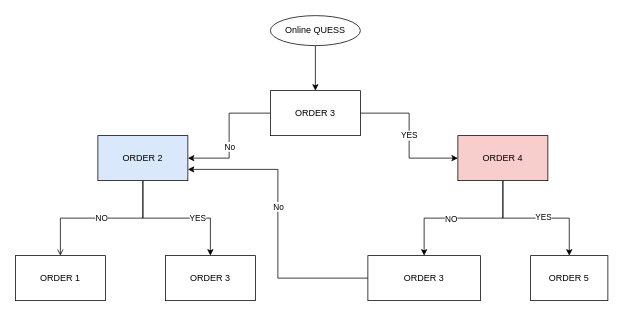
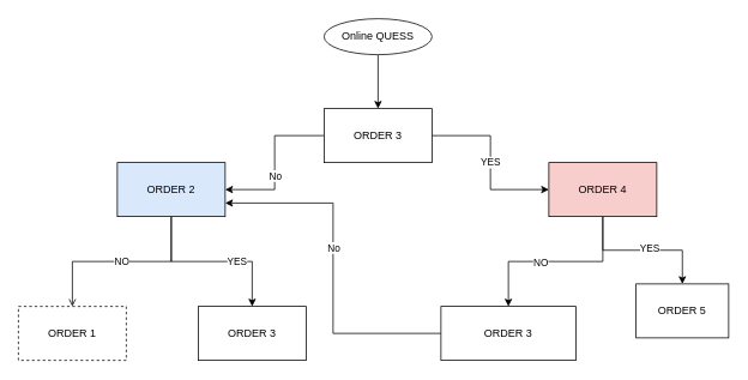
  <mxCell id="0" />
  <mxCell id="1" parent="0" />
  <mxCell id="2" value="NO" style="edgeStyle=orthogonalEdgeStyle;rounded=0;orthogonalLoop=1;jettySize=auto;html=1;exitX=0.5;exitY=1;exitDx=0;exitDy=0;endArrow=open;" parent="1" source="5" target="15" edge="1"><mxGeometry relative="1" as="geometry" /></mxCell>
  <mxCell id="3" style="edgeStyle=orthogonalEdgeStyle;rounded=0;orthogonalLoop=1;jettySize=auto;html=1;" parent="1" source="5" target="22" edge="1"><mxGeometry relative="1" as="geometry" /></mxCell>
  <mxCell id="4" value="YES" style="edgeLabel;html=1;align=center;verticalAlign=middle;resizable=0;points=[];" parent="3" vertex="1" connectable="0"><mxGeometry x="0.286" y="1" relative="1" as="geometry"><mxPoint as="offset" /></mxGeometry></mxCell>
  <mxCell id="5" value="ORDER 2" style="rounded=0;whiteSpace=wrap;html=1;fillColor=#dae8fc;" parent="1" vertex="1"><mxGeometry x="130" y="180" width="120" height="60" as="geometry" /></mxCell>
  <mxCell id="6" value="YES" style="edgeStyle=orthogonalEdgeStyle;rounded=0;orthogonalLoop=1;jettySize=auto;html=1;entryX=0;entryY=0.5;entryDx=0;entryDy=0;" parent="1" source="9" target="14" edge="1"><mxGeometry relative="1" as="geometry" /></mxCell>
  <mxCell id="7" style="edgeStyle=orthogonalEdgeStyle;rounded=0;orthogonalLoop=1;jettySize=auto;html=1;entryX=1;entryY=0.5;entryDx=0;entryDy=0;" edge="1" parent="1" source="9" target="5"><mxGeometry relative="1" as="geometry" /></mxCell>
  <mxCell id="8" value="No" style="edgeLabel;html=1;align=center;verticalAlign=middle;resizable=0;points=[];" vertex="1" connectable="0" parent="7"><mxGeometry x="0.165" relative="1" as="geometry"><mxPoint as="offset" /></mxGeometry></mxCell>
  <mxCell id="9" value="&lt;meta charset=&quot;utf-8&quot;&gt;&lt;span style=&quot;color: rgb(0, 0, 0); font-family: Helvetica; font-size: 12px; font-style: normal; font-variant-ligatures: normal; font-variant-caps: normal; font-weight: 400; letter-spacing: normal; orphans: 2; text-align: center; text-indent: 0px; text-transform: none; widows: 2; word-spacing: 0px; -webkit-text-stroke-width: 0px; background-color: rgb(251, 251, 251); text-decoration-thickness: initial; text-decoration-style: initial; text-decoration-color: initial; float: none; display: inline !important;&quot;&gt;ORDER 3&lt;/span&gt;" style="whiteSpace=wrap;html=1;" parent="1" vertex="1"><mxGeometry x="360" y="120" width="120" height="60" as="geometry" /></mxCell>
  <mxCell id="10" style="edgeStyle=orthogonalEdgeStyle;rounded=0;orthogonalLoop=1;jettySize=auto;html=1;" parent="1" source="14" target="16" edge="1"><mxGeometry relative="1" as="geometry" /></mxCell>
  <mxCell id="11" value="YES" style="edgeLabel;html=1;align=center;verticalAlign=middle;resizable=0;points=[];" parent="10" vertex="1" connectable="0"><mxGeometry x="0.094" y="2" relative="1" as="geometry"><mxPoint as="offset" /></mxGeometry></mxCell>
  <mxCell id="12" style="edgeStyle=orthogonalEdgeStyle;rounded=0;orthogonalLoop=1;jettySize=auto;html=1;" parent="1" source="14" target="21" edge="1"><mxGeometry relative="1" as="geometry" /></mxCell>
  <mxCell id="13" value="NO" style="edgeLabel;html=1;align=center;verticalAlign=middle;resizable=0;points=[];" parent="12" vertex="1" connectable="0"><mxGeometry x="0.17" relative="1" as="geometry"><mxPoint as="offset" /></mxGeometry></mxCell>
  <mxCell id="14" value="ORDER 4" style="rounded=0;whiteSpace=wrap;html=1;fillColor=#f8cecc;" parent="1" vertex="1"><mxGeometry x="610" y="180" width="120" height="60" as="geometry" /></mxCell>
- <mxCell id="15" value="ORDER 1" style="rounded=0;whiteSpace=wrap;html=1;" parent="1" vertex="1"><mxGeometry x="20" y="340" width="120" height="60" as="geometry" /></mxCell>
- <mxCell id="16" value="ORDER 5" style="rounded=0;whiteSpace=wrap;html=1;" parent="1" vertex="1"><mxGeometry x="707" y="340" width="103" height="60" as="geometry" /></mxCell>
+ <mxCell id="15" value="ORDER 1" style="rounded=0;whiteSpace=wrap;html=1;dashed=1;" parent="1" vertex="1"><mxGeometry x="20" y="340" width="120" height="60" as="geometry" /></mxCell>
+ <mxCell id="16" value="ORDER 5" style="rounded=0;whiteSpace=wrap;html=1;" parent="1" vertex="1"><mxGeometry x="707" y="315" width="103" height="60" as="geometry" /></mxCell>
  <mxCell id="17" style="edgeStyle=orthogonalEdgeStyle;rounded=0;orthogonalLoop=1;jettySize=auto;html=1;entryX=0.5;entryY=0;entryDx=0;entryDy=0;" parent="1" source="18" target="9" edge="1"><mxGeometry relative="1" as="geometry" /></mxCell>
  <mxCell id="18" value="Online QUESS" style="ellipse;whiteSpace=wrap;html=1;" parent="1" vertex="1"><mxGeometry x="360" y="20" width="120" height="40" as="geometry" /></mxCell>
  <mxCell id="19" style="edgeStyle=orthogonalEdgeStyle;rounded=0;orthogonalLoop=1;jettySize=auto;html=1;entryX=1;entryY=0.75;entryDx=0;entryDy=0;" edge="1" parent="1" source="21" target="5"><mxGeometry relative="1" as="geometry" /></mxCell>
  <mxCell id="20" value="No" style="edgeLabel;html=1;align=center;verticalAlign=middle;resizable=0;points=[];" vertex="1" connectable="0" parent="19"><mxGeometry x="0.122" relative="1" as="geometry"><mxPoint as="offset" /></mxGeometry></mxCell>
  <mxCell id="21" value="ORDER 3" style="rounded=0;whiteSpace=wrap;html=1;" parent="1" vertex="1"><mxGeometry x="490" y="340" width="150" height="60" as="geometry" /></mxCell>
  <mxCell id="22" value="ORDER 3" style="rounded=0;whiteSpace=wrap;html=1;" parent="1" vertex="1"><mxGeometry x="220" y="340" width="120" height="60" as="geometry" /></mxCell>
